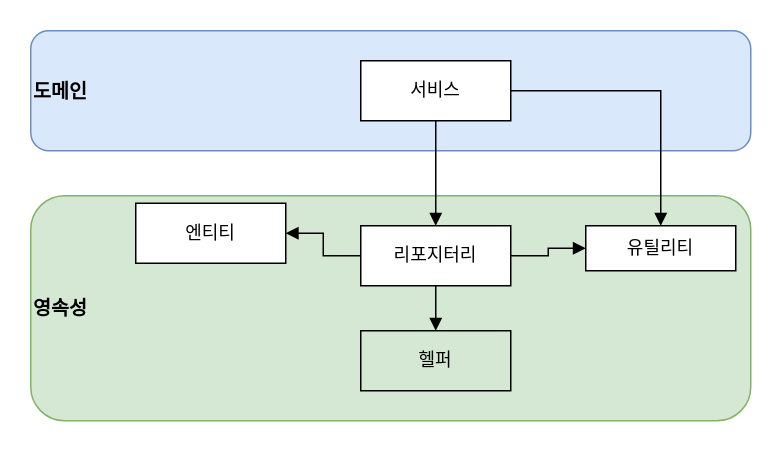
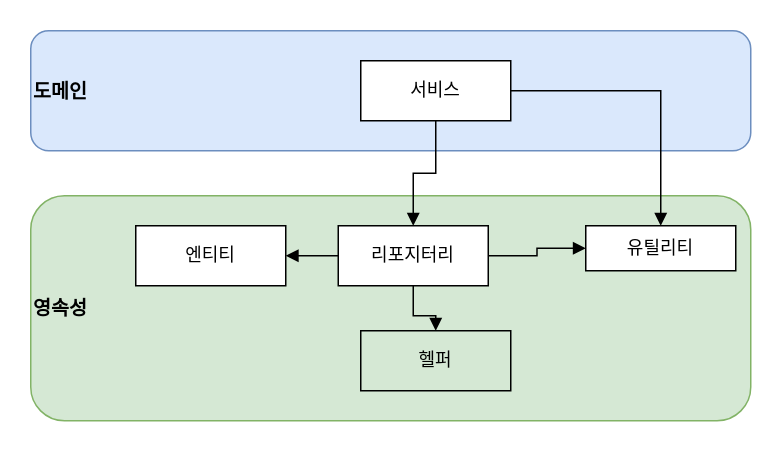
  <mxCell id="0" />
  <mxCell id="1" parent="0" />
  <mxCell id="2" value="도메인" style="rounded=1;whiteSpace=wrap;html=1;align=left;fontSize=13;fontStyle=1;fillColor=#dae8fc;strokeColor=#6c8ebf;" vertex="1" parent="1"><mxGeometry x="20" y="20" width="480" height="80" as="geometry" /></mxCell>
  <mxCell id="3" value="영속성" style="rounded=1;whiteSpace=wrap;html=1;align=left;fontSize=13;fontStyle=1;fillColor=#d5e8d4;strokeColor=#82b366;" vertex="1" parent="1"><mxGeometry x="20" y="130" width="480" height="150" as="geometry" /></mxCell>
  <mxCell id="4" style="edgeStyle=orthogonalEdgeStyle;rounded=0;orthogonalLoop=1;jettySize=auto;html=1;entryX=1;entryY=0.5;entryDx=0;entryDy=0;endArrow=block;endFill=1;" edge="1" parent="1" source="7" target="8"><mxGeometry relative="1" as="geometry" /></mxCell>
  <mxCell id="5" style="edgeStyle=orthogonalEdgeStyle;rounded=0;orthogonalLoop=1;jettySize=auto;html=1;entryX=0;entryY=0.5;entryDx=0;entryDy=0;endArrow=block;endFill=1;" edge="1" parent="1" source="7" target="12"><mxGeometry relative="1" as="geometry" /></mxCell>
  <mxCell id="6" style="edgeStyle=orthogonalEdgeStyle;rounded=0;orthogonalLoop=1;jettySize=auto;html=1;entryX=0.5;entryY=0;entryDx=0;entryDy=0;endArrow=block;endFill=1;" edge="1" parent="1" source="7" target="13"><mxGeometry relative="1" as="geometry" /></mxCell>
- <mxCell id="7" value="리포지터리" style="rounded=0;whiteSpace=wrap;html=1;" vertex="1" parent="1"><mxGeometry x="240" y="150" width="100" height="40" as="geometry" /></mxCell>
- <mxCell id="8" value="엔티티" style="rounded=0;whiteSpace=wrap;html=1;" vertex="1" parent="1"><mxGeometry x="90" y="135" width="100" height="40" as="geometry" /></mxCell>
+ <mxCell id="7" value="리포지터리" style="rounded=0;whiteSpace=wrap;html=1;" vertex="1" parent="1"><mxGeometry x="225" y="150" width="100" height="40" as="geometry" /></mxCell>
+ <mxCell id="8" value="엔티티" style="rounded=0;whiteSpace=wrap;html=1;" vertex="1" parent="1"><mxGeometry x="90" y="150" width="100" height="40" as="geometry" /></mxCell>
  <mxCell id="9" style="edgeStyle=orthogonalEdgeStyle;rounded=0;orthogonalLoop=1;jettySize=auto;html=1;entryX=0.5;entryY=0;entryDx=0;entryDy=0;endArrow=block;endFill=1;" edge="1" parent="1" source="11" target="7"><mxGeometry relative="1" as="geometry" /></mxCell>
  <mxCell id="10" style="edgeStyle=orthogonalEdgeStyle;rounded=0;orthogonalLoop=1;jettySize=auto;html=1;entryX=0.5;entryY=0;entryDx=0;entryDy=0;endArrow=block;endFill=1;" edge="1" parent="1" source="11" target="12"><mxGeometry relative="1" as="geometry" /></mxCell>
  <mxCell id="11" value="서비스" style="rounded=0;whiteSpace=wrap;html=1;" vertex="1" parent="1"><mxGeometry x="240" y="40" width="100" height="40" as="geometry" /></mxCell>
  <mxCell id="12" value="유틸리티" style="rounded=0;whiteSpace=wrap;html=1;" vertex="1" parent="1"><mxGeometry x="390" y="150" width="100" height="30" as="geometry" /></mxCell>
  <mxCell id="13" value="헬퍼" style="rounded=0;whiteSpace=wrap;html=1;fillColor=#d5e8d4;" vertex="1" parent="1"><mxGeometry x="240" y="220" width="100" height="40" as="geometry" /></mxCell>
